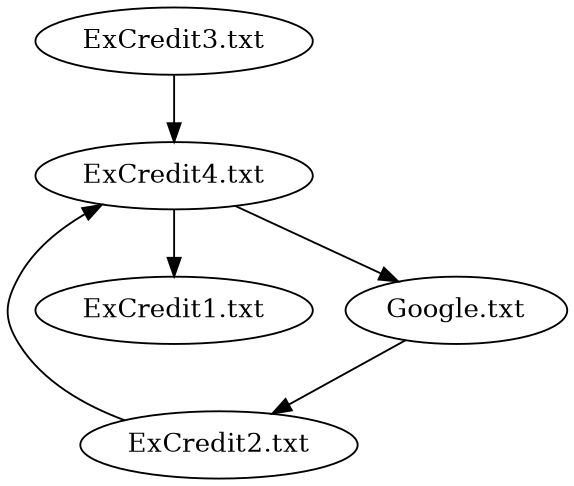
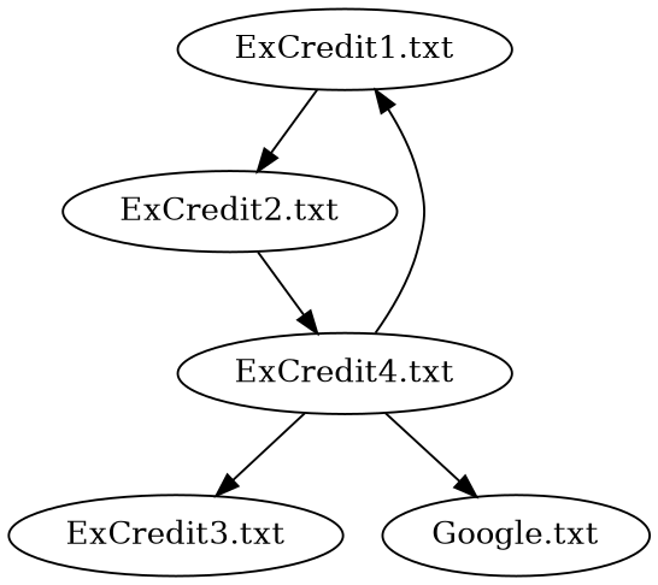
  digraph {
    "ExCredit1.txt"
    "ExCredit2.txt"
    "ExCredit4.txt"
    "ExCredit3.txt"
    "Google.txt"
-   "Google.txt" -> "ExCredit2.txt"
+   "ExCredit1.txt" -> "ExCredit2.txt"
    "ExCredit2.txt" -> "ExCredit4.txt"
    "ExCredit4.txt" -> "ExCredit1.txt"
    "ExCredit4.txt" -> "Google.txt"
-   "ExCredit3.txt" -> "ExCredit4.txt"
+   "ExCredit4.txt" -> "ExCredit3.txt"
  }
